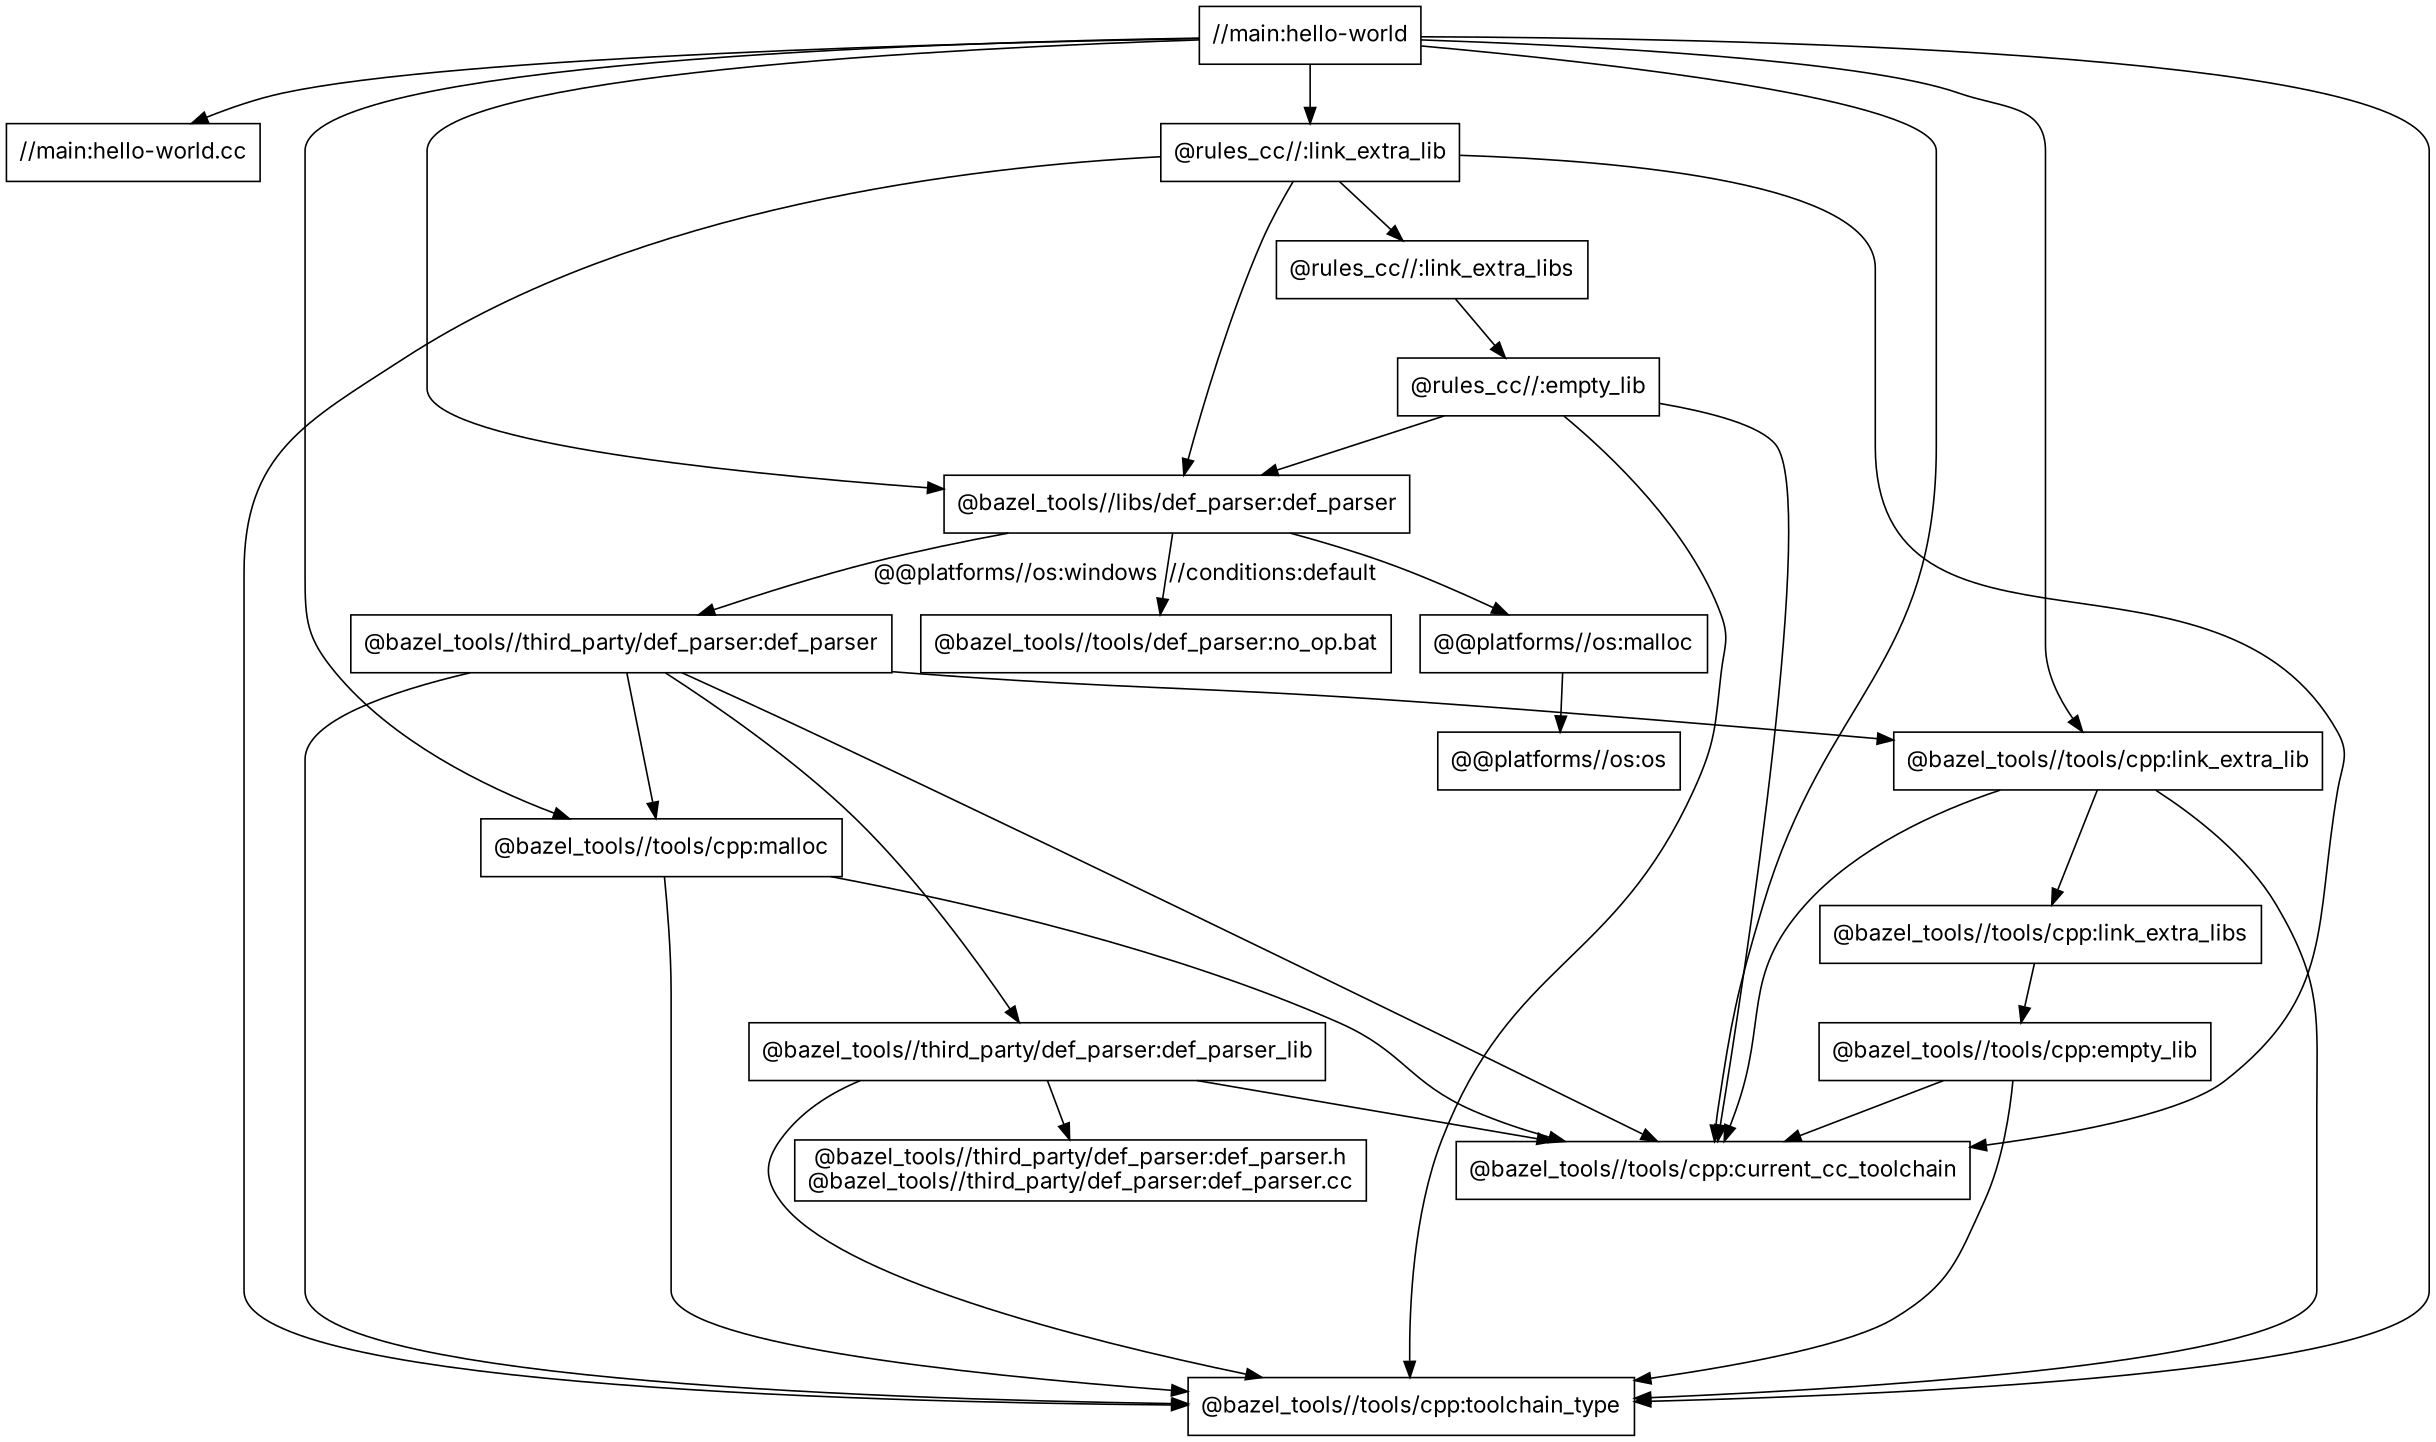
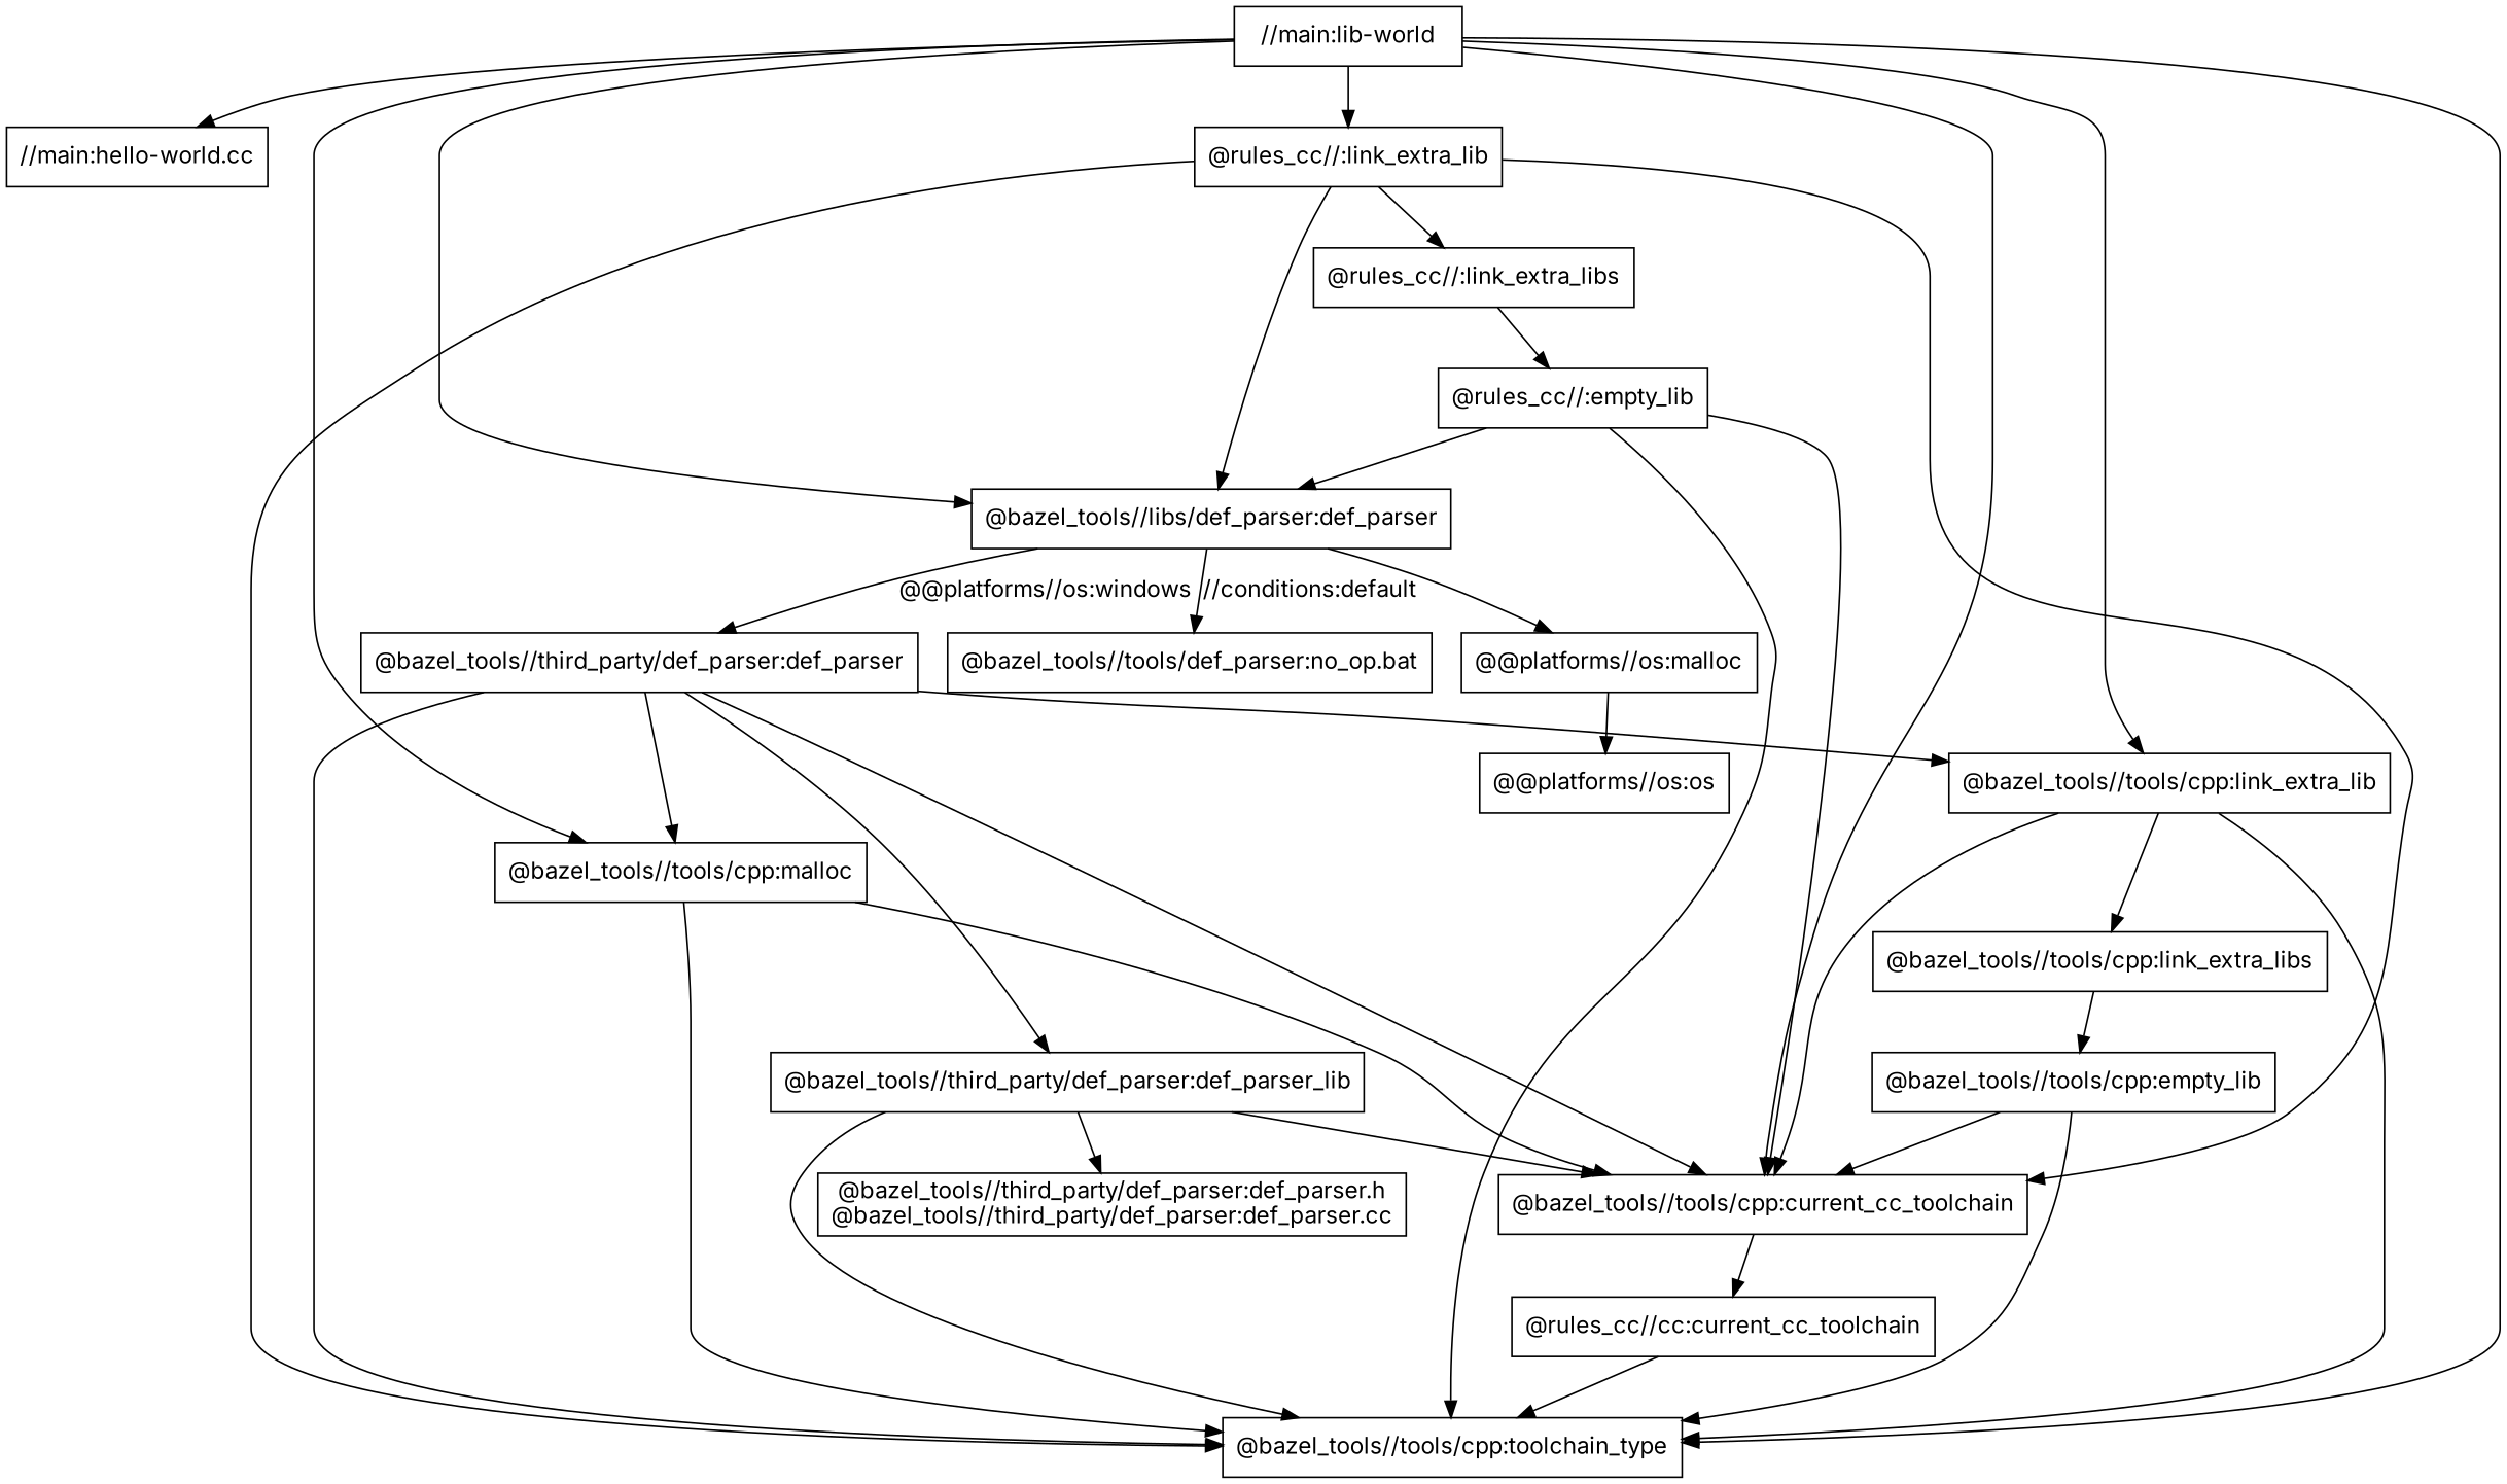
  digraph {
    fontname=Inter
    node [fontname=Inter shape=box]
    edge [fontname=Inter]
-   "//main:hello-world"
+   "//main:hello-world" [label="//main:lib-world"]
    "//main:hello-world.cc"
    "@rules_cc//:link_extra_lib"
    "@bazel_tools//tools/cpp:malloc"
    "@bazel_tools//tools/cpp:link_extra_lib"
    "@bazel_tools//tools/cpp:current_cc_toolchain"
    n7 [label="@bazel_tools//libs/def_parser:def_parser"]
    "@bazel_tools//tools/cpp:toolchain_type"
    "@rules_cc//:link_extra_libs"
    "@bazel_tools//tools/cpp:link_extra_libs"
+   "@rules_cc//cc:current_cc_toolchain"
    "@bazel_tools//tools/def_parser:no_op.bat"
    "@bazel_tools//third_party/def_parser:def_parser"
    n14 [label="@@platforms//os:malloc"]
    "@rules_cc//:empty_lib"
    "@bazel_tools//tools/cpp:empty_lib"
    "@bazel_tools//third_party/def_parser:def_parser_lib"
    "@@platforms//os:os"
    "@bazel_tools//third_party/def_parser:def_parser.h\n@bazel_tools//third_party/def_parser:def_parser.cc"
    "//main:hello-world" -> "//main:hello-world.cc"
    "//main:hello-world" -> "@rules_cc//:link_extra_lib"
    "//main:hello-world" -> "@bazel_tools//tools/cpp:malloc"
    "//main:hello-world" -> "@bazel_tools//tools/cpp:link_extra_lib"
    "//main:hello-world" -> "@bazel_tools//tools/cpp:current_cc_toolchain"
    "//main:hello-world" -> n7
    "//main:hello-world" -> "@bazel_tools//tools/cpp:toolchain_type"
    "@rules_cc//:link_extra_lib" -> "@bazel_tools//tools/cpp:current_cc_toolchain"
    "@rules_cc//:link_extra_lib" -> n7
    "@rules_cc//:link_extra_lib" -> "@bazel_tools//tools/cpp:toolchain_type"
    "@rules_cc//:link_extra_lib" -> "@rules_cc//:link_extra_libs"
    "@bazel_tools//tools/cpp:malloc" -> "@bazel_tools//tools/cpp:current_cc_toolchain"
    "@bazel_tools//tools/cpp:malloc" -> "@bazel_tools//tools/cpp:toolchain_type"
    "@bazel_tools//tools/cpp:link_extra_lib" -> "@bazel_tools//tools/cpp:current_cc_toolchain"
    "@bazel_tools//tools/cpp:link_extra_lib" -> "@bazel_tools//tools/cpp:toolchain_type"
    "@bazel_tools//tools/cpp:link_extra_lib" -> "@bazel_tools//tools/cpp:link_extra_libs"
+   "@bazel_tools//tools/cpp:current_cc_toolchain" -> "@rules_cc//cc:current_cc_toolchain"
    n7 -> "@bazel_tools//tools/def_parser:no_op.bat" [label="//conditions:default"]
    n7 -> "@bazel_tools//third_party/def_parser:def_parser" [label="@@platforms//os:windows"]
    n7 -> n14
    "@rules_cc//:link_extra_libs" -> "@rules_cc//:empty_lib"
    "@bazel_tools//tools/cpp:link_extra_libs" -> "@bazel_tools//tools/cpp:empty_lib"
+   "@rules_cc//cc:current_cc_toolchain" -> "@bazel_tools//tools/cpp:toolchain_type"
    "@bazel_tools//third_party/def_parser:def_parser" -> "@bazel_tools//tools/cpp:malloc"
    "@bazel_tools//third_party/def_parser:def_parser" -> "@bazel_tools//tools/cpp:link_extra_lib"
    "@bazel_tools//third_party/def_parser:def_parser" -> "@bazel_tools//tools/cpp:current_cc_toolchain"
    "@bazel_tools//third_party/def_parser:def_parser" -> "@bazel_tools//tools/cpp:toolchain_type"
    "@bazel_tools//third_party/def_parser:def_parser" -> "@bazel_tools//third_party/def_parser:def_parser_lib"
    n14 -> "@@platforms//os:os"
    "@rules_cc//:empty_lib" -> "@bazel_tools//tools/cpp:current_cc_toolchain"
    "@rules_cc//:empty_lib" -> n7
    "@rules_cc//:empty_lib" -> "@bazel_tools//tools/cpp:toolchain_type"
    "@bazel_tools//tools/cpp:empty_lib" -> "@bazel_tools//tools/cpp:current_cc_toolchain"
    "@bazel_tools//tools/cpp:empty_lib" -> "@bazel_tools//tools/cpp:toolchain_type"
    "@bazel_tools//third_party/def_parser:def_parser_lib" -> "@bazel_tools//tools/cpp:current_cc_toolchain"
    "@bazel_tools//third_party/def_parser:def_parser_lib" -> "@bazel_tools//tools/cpp:toolchain_type"
    "@bazel_tools//third_party/def_parser:def_parser_lib" -> "@bazel_tools//third_party/def_parser:def_parser.h\n@bazel_tools//third_party/def_parser:def_parser.cc"
  }
